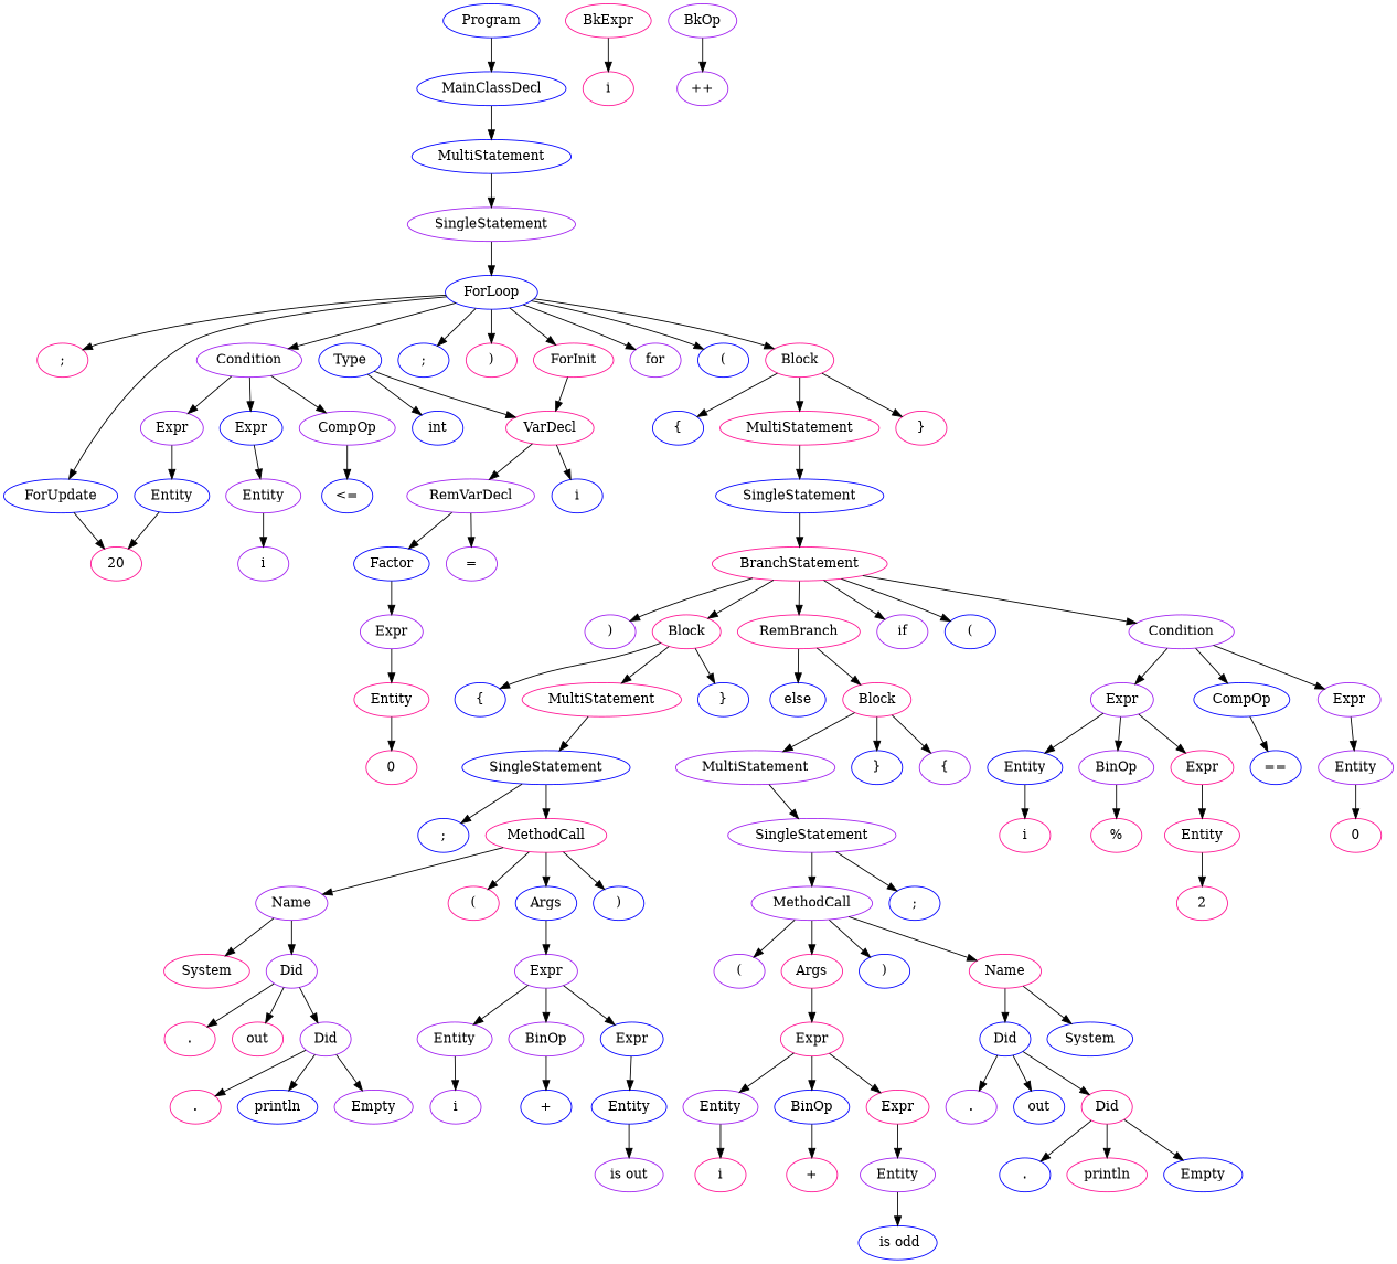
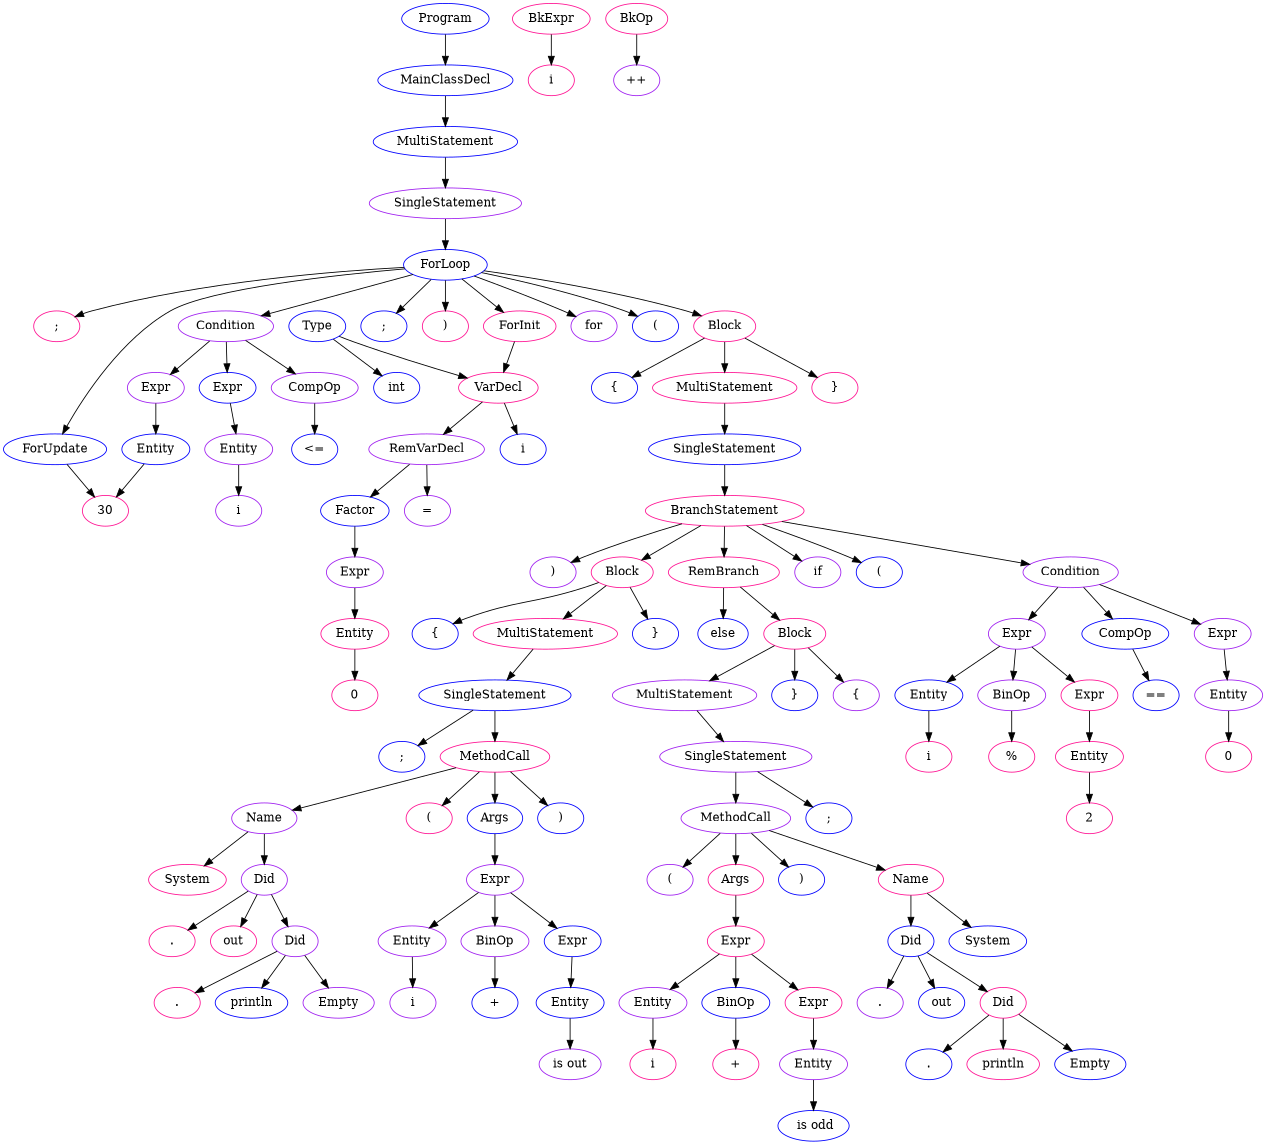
  digraph {
    node [color=blue]
    n1 [label=Program]
    n2 [label=MainClassDecl]
    n3 [label=MultiStatement]
    n4 [color=purple label=SingleStatement]
    n5 [label=ForLoop]
    n6 [color=purple label=for]
    n7 [label="("]
    n8 [color=deeppink label=ForInit]
    n9 [color=deeppink label=";"]
    n10 [color=purple label=Condition]
    n11 [label=";"]
    n12 [label=ForUpdate]
    n13 [color=deeppink label=")"]
    n14 [color=deeppink label=Block]
    n15 [color=deeppink label=VarDecl]
    n16 [label=Expr]
    n17 [color=purple label=CompOp]
    n18 [color=purple label=Expr]
-   n19 [color=deeppink label=20]
+   n19 [color=deeppink label=30]
    n20 [label="{"]
    n21 [color=deeppink label=MultiStatement]
    n22 [color=deeppink label="}"]
    n23 [label=i]
    n24 [color=purple label=RemVarDecl]
    n25 [color=purple label=Entity]
    n26 [label="<="]
    n27 [label=Entity]
    n28 [color=deeppink label=BkExpr]
    n29 [color=deeppink label=i]
    n30 [label=SingleStatement]
    n31 [label=Type]
    n32 [label=int]
    n33 [color=purple label="="]
    n34 [label=Factor]
    n35 [color=purple label=i]
-   n36 [color=purple label=BkOp]
+   n36 [color=deeppink label=BkOp]
    n37 [color=purple label="++"]
    n38 [color=deeppink label=BranchStatement]
    n39 [color=purple label=Expr]
    n40 [color=purple label=if]
    n41 [label="("]
    n42 [color=purple label=Condition]
    n43 [color=purple label=")"]
    n44 [color=deeppink label=Block]
    n45 [color=deeppink label=RemBranch]
    n46 [color=deeppink label=Entity]
    n47 [color=purple label=Expr]
    n48 [label=CompOp]
    n49 [color=purple label=Expr]
    n50 [label="{"]
    n51 [color=deeppink label=MultiStatement]
    n52 [label="}"]
    n53 [label=else]
    n54 [color=deeppink label=Block]
    n55 [color=deeppink label=0]
    n56 [label=Entity]
    n57 [color=purple label=BinOp]
    n58 [color=deeppink label=Expr]
    n59 [label="=="]
    n60 [color=purple label=Entity]
    n61 [label=SingleStatement]
    n62 [color=purple label="{"]
    n63 [color=purple label=MultiStatement]
    n64 [label="}"]
    n65 [color=deeppink label=i]
    n66 [color=deeppink label="%"]
    n67 [color=deeppink label=Entity]
    n68 [color=deeppink label=0]
    n69 [color=deeppink label=MethodCall]
    n70 [label=";"]
    n71 [color=purple label=SingleStatement]
    n72 [color=deeppink label=2]
    n73 [color=purple label=Name]
    n74 [color=deeppink label="("]
    n75 [label=Args]
    n76 [label=")"]
    n77 [color=purple label=MethodCall]
    n78 [label=";"]
    n79 [color=deeppink label=System]
    n80 [color=purple label=Did]
    n81 [color=purple label=Expr]
    n82 [color=deeppink label=Name]
    n83 [color=purple label="("]
    n84 [color=deeppink label=Args]
    n85 [label=")"]
    n86 [color=deeppink label="."]
    n87 [color=deeppink label=out]
    n88 [color=purple label=Did]
    n89 [color=purple label=Entity]
    n90 [color=purple label=BinOp]
    n91 [label=Expr]
    n92 [label=System]
    n93 [label=Did]
    n94 [color=deeppink label=Expr]
    n95 [color=deeppink label="."]
    n96 [label=println]
    n97 [color=purple label=Empty]
    n98 [color=purple label=i]
    n99 [label="+"]
    n100 [label=Entity]
    n101 [color=purple label="."]
    n102 [label=out]
    n103 [color=deeppink label=Did]
    n104 [color=purple label=Entity]
    n105 [label=BinOp]
    n106 [color=deeppink label=Expr]
    n107 [color=purple label="is out"]
    n108 [label="."]
    n109 [color=deeppink label=println]
    n110 [label=Empty]
    n111 [color=deeppink label=i]
    n112 [color=deeppink label="+"]
    n113 [color=purple label=Entity]
    n114 [label=" is odd"]
    n1 -> n2
    n2 -> n3
    n3 -> n4
    n4 -> n5
    n5 -> n6
    n5 -> n7
    n5 -> n8
    n5 -> n9
    n5 -> n10
    n5 -> n11
    n5 -> n12
    n5 -> n13
    n5 -> n14
    n8 -> n15
    n10 -> n16
    n10 -> n17
    n10 -> n18
    n12 -> n19
    n14 -> n20
    n14 -> n21
    n14 -> n22
    n15 -> n23
    n15 -> n24
    n16 -> n25
    n17 -> n26
    n18 -> n27
    n21 -> n30
    n24 -> n33
    n24 -> n34
    n25 -> n35
    n27 -> n19
    n28 -> n29
    n30 -> n38
    n31 -> n15
    n31 -> n32
    n34 -> n39
    n36 -> n37
    n38 -> n40
    n38 -> n41
    n38 -> n42
    n38 -> n43
    n38 -> n44
    n38 -> n45
    n39 -> n46
    n42 -> n47
    n42 -> n48
    n42 -> n49
    n44 -> n50
    n44 -> n51
    n44 -> n52
    n45 -> n53
    n45 -> n54
    n46 -> n55
    n47 -> n56
    n47 -> n57
    n47 -> n58
    n48 -> n59
    n49 -> n60
    n51 -> n61
    n54 -> n62
    n54 -> n63
    n54 -> n64
    n56 -> n65
    n57 -> n66
    n58 -> n67
    n60 -> n68
    n61 -> n69
    n61 -> n70
    n63 -> n71
    n67 -> n72
    n69 -> n73
    n69 -> n74
    n69 -> n75
    n69 -> n76
    n71 -> n77
    n71 -> n78
    n73 -> n79
    n73 -> n80
    n75 -> n81
    n77 -> n82
    n77 -> n83
    n77 -> n84
    n77 -> n85
    n80 -> n86
    n80 -> n87
    n80 -> n88
    n81 -> n89
    n81 -> n90
    n81 -> n91
    n82 -> n92
    n82 -> n93
    n84 -> n94
    n88 -> n95
    n88 -> n96
    n88 -> n97
    n89 -> n98
    n90 -> n99
    n91 -> n100
    n93 -> n101
    n93 -> n102
    n93 -> n103
    n94 -> n104
    n94 -> n105
    n94 -> n106
    n100 -> n107
    n103 -> n108
    n103 -> n109
    n103 -> n110
    n104 -> n111
    n105 -> n112
    n106 -> n113
    n113 -> n114
  }
